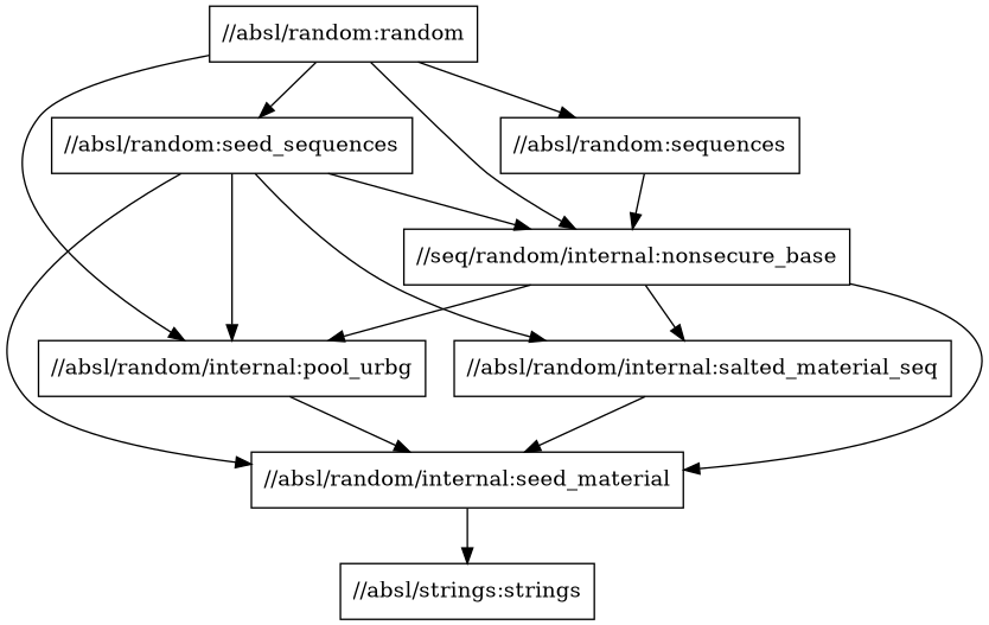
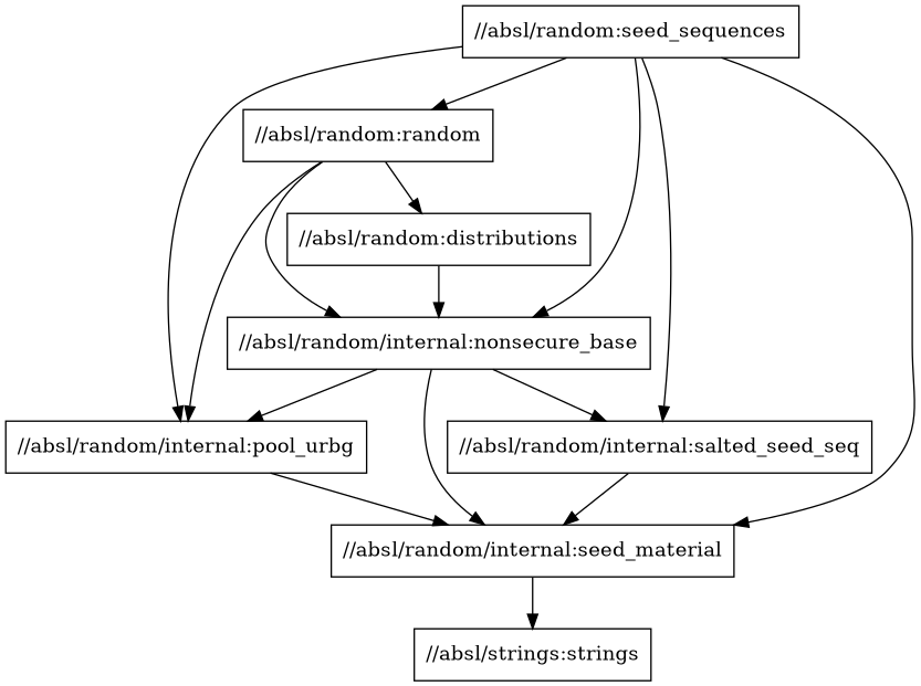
  digraph {
    node [shape=box]
    "//absl/random:random"
-   "//absl/random:distributions" [label="//absl/random:sequences"]
+   "//absl/random:distributions"
    "//absl/random:seed_sequences"
    "//absl/random/internal:pool_urbg"
-   "//absl/random/internal:nonsecure_base" [label="//seq/random/internal:nonsecure_base"]
+   "//absl/random/internal:nonsecure_base"
    "//absl/random/internal:seed_material"
-   "//absl/random/internal:salted_seed_seq" [label="//absl/random/internal:salted_material_seq"]
+   "//absl/random/internal:salted_seed_seq"
    "//absl/strings:strings"
    "//absl/random:random" -> "//absl/random:distributions"
-   "//absl/random:random" -> "//absl/random:seed_sequences"
+   "//absl/random:seed_sequences" -> "//absl/random:random"
    "//absl/random:random" -> "//absl/random/internal:pool_urbg"
    "//absl/random:random" -> "//absl/random/internal:nonsecure_base"
    "//absl/random:distributions" -> "//absl/random/internal:nonsecure_base"
    "//absl/random:seed_sequences" -> "//absl/random/internal:pool_urbg"
    "//absl/random:seed_sequences" -> "//absl/random/internal:nonsecure_base"
    "//absl/random:seed_sequences" -> "//absl/random/internal:seed_material"
    "//absl/random:seed_sequences" -> "//absl/random/internal:salted_seed_seq"
    "//absl/random/internal:pool_urbg" -> "//absl/random/internal:seed_material"
    "//absl/random/internal:nonsecure_base" -> "//absl/random/internal:pool_urbg"
    "//absl/random/internal:nonsecure_base" -> "//absl/random/internal:seed_material"
    "//absl/random/internal:nonsecure_base" -> "//absl/random/internal:salted_seed_seq"
    "//absl/random/internal:seed_material" -> "//absl/strings:strings"
    "//absl/random/internal:salted_seed_seq" -> "//absl/random/internal:seed_material"
  }
